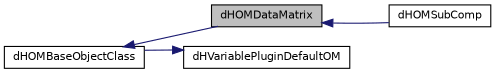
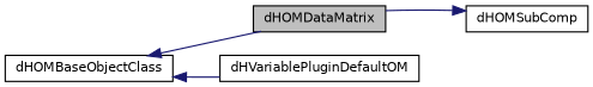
  digraph {
    rankdir=LR
    node [color=black fillcolor=white fontname=Helvetica fontsize=10 shape=record style=filled]
    edge [color=midnightblue dir=back fontname=Helvetica fontsize=10 labelfontname=Helvetica labelfontsize=10 style=solid]
    n1 [fillcolor=grey75 fontcolor=black height=0.2 label=dHOMDataMatrix width=0.4]
    n2 [height=0.2 label=dHOMSubComp width=0.4]
    n3 [height=0.2 label=dHOMBaseObjectClass width=0.4]
    n4 [height=0.2 label=dHVariablePluginDefaultOM width=0.4]
-   n1 -> n2
+   n2 -> n1
    n3 -> n1
-   n4 -> n3
+   n3 -> n4
  }
